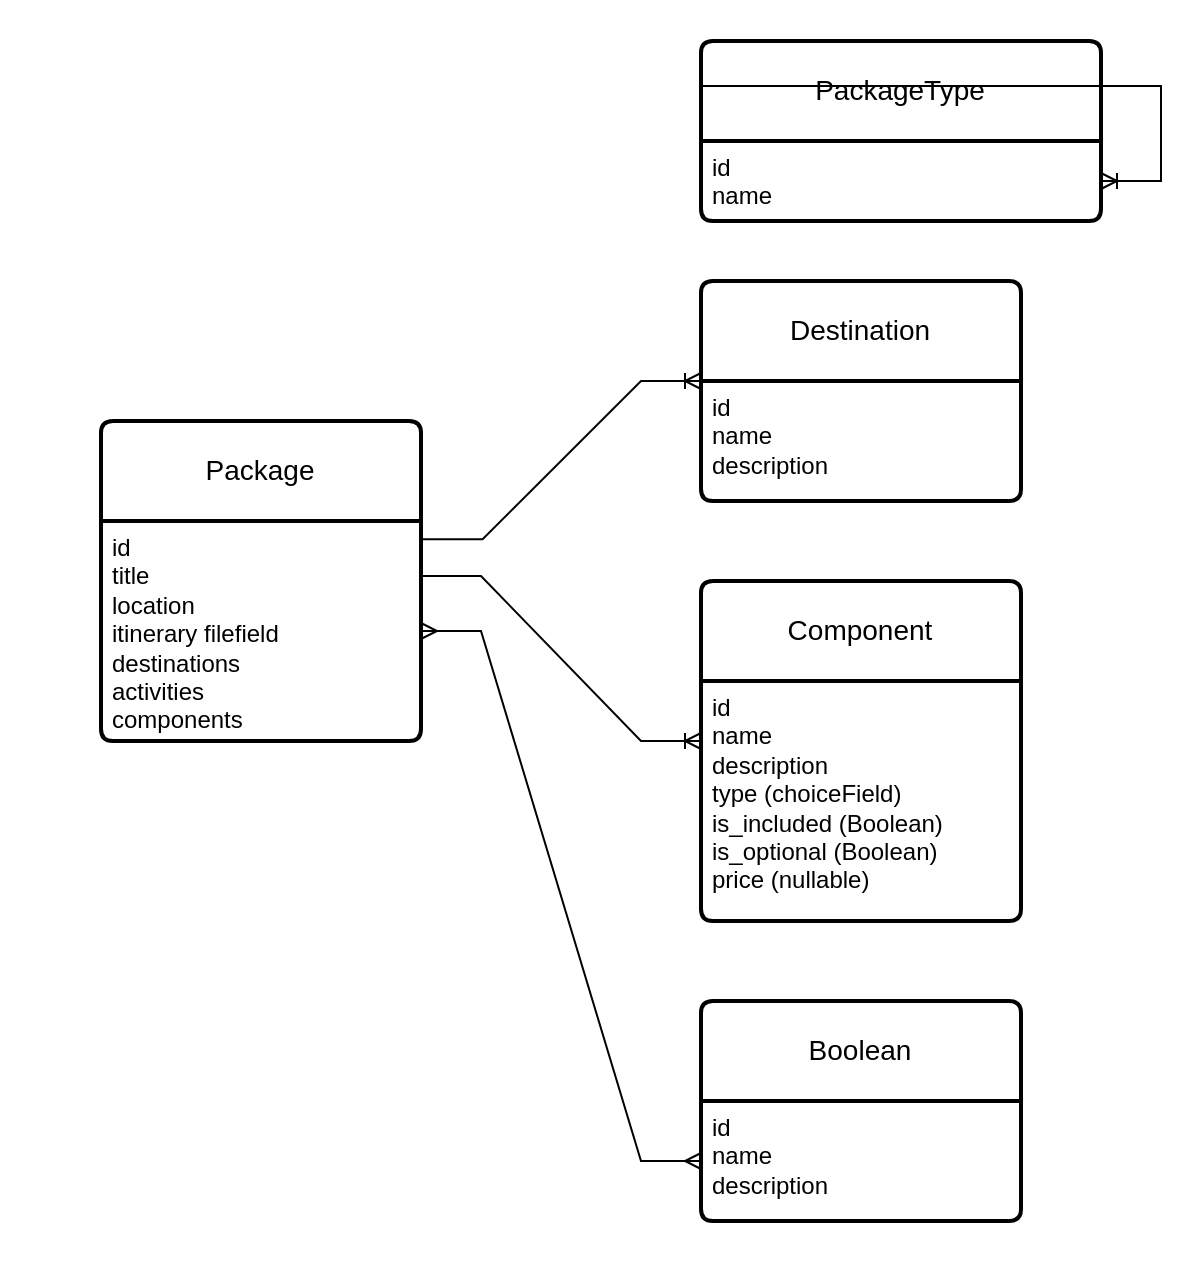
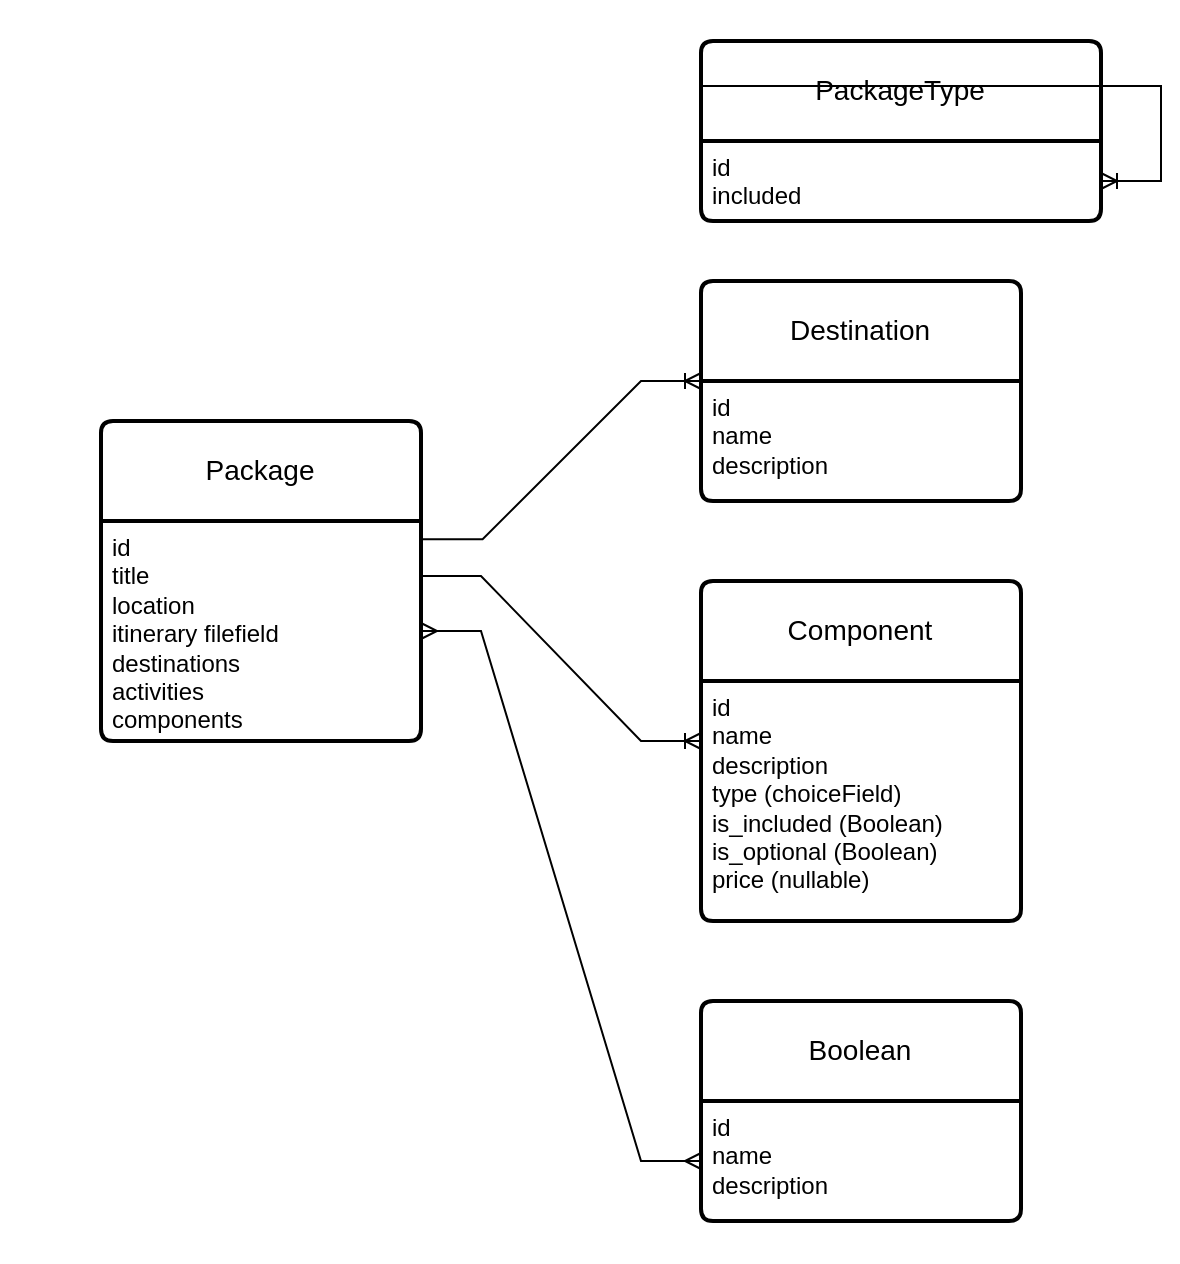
  <mxCell id="0" />
  <mxCell id="1" parent="0" />
  <mxCell id="2" value="Package" style="swimlane;childLayout=stackLayout;horizontal=1;startSize=50;horizontalStack=0;rounded=1;fontSize=14;fontStyle=0;strokeWidth=2;resizeParent=0;resizeLast=1;shadow=0;dashed=0;align=center;arcSize=4;whiteSpace=wrap;html=1;" vertex="1" parent="1"><mxGeometry x="50" y="210" width="160" height="160" as="geometry" /></mxCell>
  <mxCell id="3" value="id&lt;br&gt;title&lt;br style=&quot;border-color: var(--border-color);&quot;&gt;location&lt;br style=&quot;border-color: var(--border-color);&quot;&gt;itinerary filefield&lt;br&gt;destinations&lt;br&gt;activities&lt;br&gt;components" style="align=left;strokeColor=none;fillColor=none;spacingLeft=4;fontSize=12;verticalAlign=top;resizable=0;rotatable=0;part=1;html=1;" vertex="1" parent="2"><mxGeometry y="50" width="160" height="110" as="geometry" /></mxCell>
  <mxCell id="4" value="" style="edgeStyle=entityRelationEdgeStyle;fontSize=12;html=1;endArrow=ERoneToMany;rounded=0;entryX=0;entryY=0.25;entryDx=0;entryDy=0;exitX=1;exitY=0.25;exitDx=0;exitDy=0;" edge="1" parent="1" source="3" target="6"><mxGeometry width="100" height="100" relative="1" as="geometry"><mxPoint x="210" y="315" as="sourcePoint" /><mxPoint x="270" y="285" as="targetPoint" /></mxGeometry></mxCell>
  <mxCell id="5" value="Component" style="swimlane;childLayout=stackLayout;horizontal=1;startSize=50;horizontalStack=0;rounded=1;fontSize=14;fontStyle=0;strokeWidth=2;resizeParent=0;resizeLast=1;shadow=0;dashed=0;align=center;arcSize=4;whiteSpace=wrap;html=1;" vertex="1" parent="1"><mxGeometry x="350" y="290" width="160" height="170" as="geometry" /></mxCell>
  <mxCell id="6" value="id&lt;br&gt;name&lt;br&gt;description&lt;br&gt;type (choiceField)&lt;br&gt;is_included (Boolean)&lt;br&gt;is_optional (Boolean)&lt;br&gt;price (nullable)" style="align=left;strokeColor=none;fillColor=none;spacingLeft=4;fontSize=12;verticalAlign=top;resizable=0;rotatable=0;part=1;html=1;" vertex="1" parent="5"><mxGeometry y="50" width="160" height="120" as="geometry" /></mxCell>
  <mxCell id="7" value="Destination" style="swimlane;childLayout=stackLayout;horizontal=1;startSize=50;horizontalStack=0;rounded=1;fontSize=14;fontStyle=0;strokeWidth=2;resizeParent=0;resizeLast=1;shadow=0;dashed=0;align=center;arcSize=4;whiteSpace=wrap;html=1;" vertex="1" parent="1"><mxGeometry x="350" y="140" width="160" height="110" as="geometry" /></mxCell>
  <mxCell id="8" value="id&lt;br&gt;name&lt;br&gt;description" style="align=left;strokeColor=none;fillColor=none;spacingLeft=4;fontSize=12;verticalAlign=top;resizable=0;rotatable=0;part=1;html=1;" vertex="1" parent="7"><mxGeometry y="50" width="160" height="60" as="geometry" /></mxCell>
  <mxCell id="9" style="edgeStyle=orthogonalEdgeStyle;rounded=0;orthogonalLoop=1;jettySize=auto;html=1;exitX=0.5;exitY=1;exitDx=0;exitDy=0;" edge="1" parent="7" source="8" target="8"><mxGeometry relative="1" as="geometry" /></mxCell>
  <mxCell id="10" style="edgeStyle=orthogonalEdgeStyle;rounded=0;orthogonalLoop=1;jettySize=auto;html=1;exitX=0.5;exitY=1;exitDx=0;exitDy=0;" edge="1" parent="7" source="8" target="8"><mxGeometry relative="1" as="geometry" /></mxCell>
  <mxCell id="11" value="Boolean" style="swimlane;childLayout=stackLayout;horizontal=1;startSize=50;horizontalStack=0;rounded=1;fontSize=14;fontStyle=0;strokeWidth=2;resizeParent=0;resizeLast=1;shadow=0;dashed=0;align=center;arcSize=4;whiteSpace=wrap;html=1;" vertex="1" parent="1"><mxGeometry x="350" y="500" width="160" height="110" as="geometry" /></mxCell>
  <mxCell id="12" value="id&lt;br&gt;name&lt;br&gt;description&lt;br&gt;" style="align=left;strokeColor=none;fillColor=none;spacingLeft=4;fontSize=12;verticalAlign=top;resizable=0;rotatable=0;part=1;html=1;" vertex="1" parent="11"><mxGeometry y="50" width="160" height="60" as="geometry" /></mxCell>
  <mxCell id="13" value="" style="edgeStyle=entityRelationEdgeStyle;fontSize=12;html=1;endArrow=ERmany;startArrow=ERmany;rounded=0;entryX=0;entryY=0.5;entryDx=0;entryDy=0;exitX=1;exitY=0.5;exitDx=0;exitDy=0;" edge="1" parent="1" source="3" target="12"><mxGeometry width="100" height="100" relative="1" as="geometry"><mxPoint x="210" y="343" as="sourcePoint" /><mxPoint x="70" y="305" as="targetPoint" /><Array as="points"><mxPoint x="60" y="430" /><mxPoint x="20" y="481.25" /></Array></mxGeometry></mxCell>
  <mxCell id="14" value="PackageType" style="swimlane;childLayout=stackLayout;horizontal=1;startSize=50;horizontalStack=0;rounded=1;fontSize=14;fontStyle=0;strokeWidth=2;resizeParent=0;resizeLast=1;shadow=0;dashed=0;align=center;arcSize=4;whiteSpace=wrap;html=1;" vertex="1" parent="1"><mxGeometry x="350" y="20" width="200" height="90" as="geometry" /></mxCell>
- <mxCell id="15" value="id&lt;br&gt;name" style="align=left;strokeColor=none;fillColor=none;spacingLeft=4;fontSize=12;verticalAlign=top;resizable=0;rotatable=0;part=1;html=1;" vertex="1" parent="14"><mxGeometry y="50" width="200" height="40" as="geometry" /></mxCell>
+ <mxCell id="15" value="id&lt;br&gt;included" style="align=left;strokeColor=none;fillColor=none;spacingLeft=4;fontSize=12;verticalAlign=top;resizable=0;rotatable=0;part=1;html=1;" vertex="1" parent="14"><mxGeometry y="50" width="200" height="40" as="geometry" /></mxCell>
  <mxCell id="16" value="" style="edgeStyle=entityRelationEdgeStyle;fontSize=12;html=1;endArrow=ERoneToMany;rounded=0;exitX=0;exitY=0.25;exitDx=0;exitDy=0;" edge="1" parent="1" source="14" target="15"><mxGeometry width="100" height="100" relative="1" as="geometry"><mxPoint x="80" y="110" as="sourcePoint" /><mxPoint x="100" y="252.5" as="targetPoint" /></mxGeometry></mxCell>
  <mxCell id="17" value="" style="edgeStyle=entityRelationEdgeStyle;fontSize=12;html=1;endArrow=ERoneToMany;rounded=0;exitX=1.005;exitY=0.083;exitDx=0;exitDy=0;entryX=0;entryY=0;entryDx=0;entryDy=0;exitPerimeter=0;" edge="1" parent="1" source="3" target="8"><mxGeometry width="100" height="100" relative="1" as="geometry"><mxPoint x="110" y="110" as="sourcePoint" /><mxPoint x="210" y="10" as="targetPoint" /></mxGeometry></mxCell>
